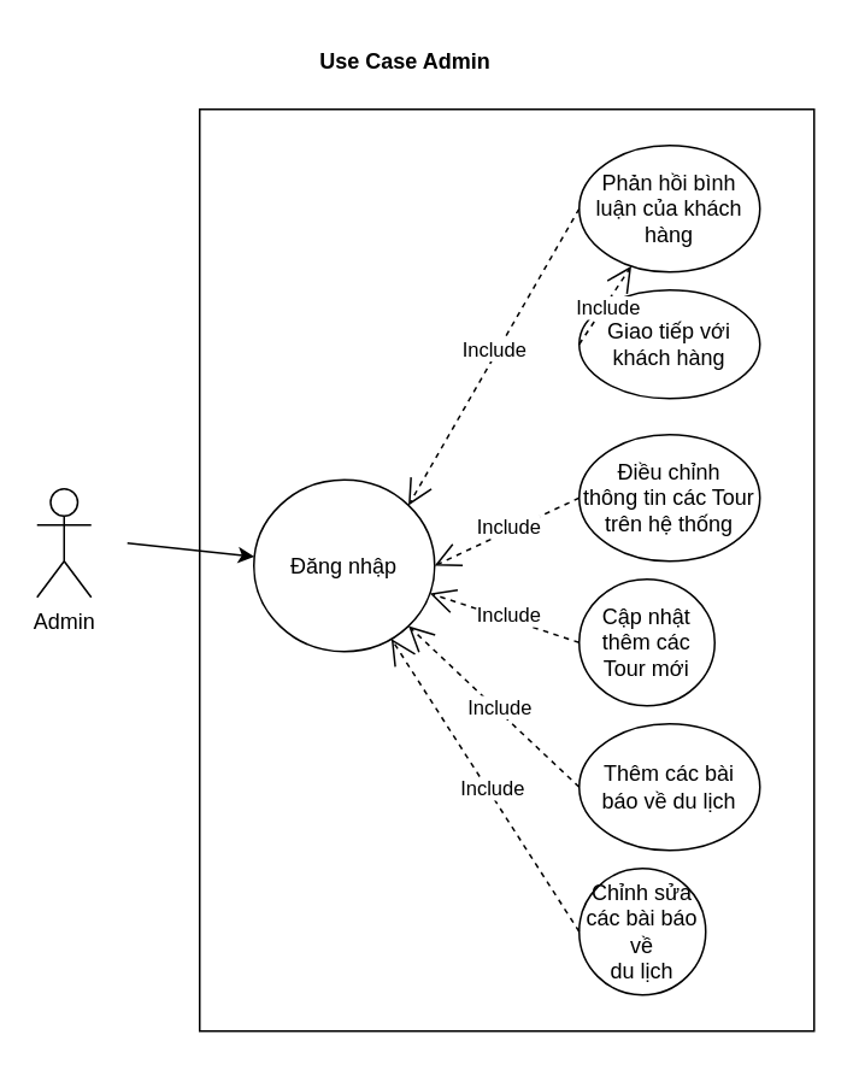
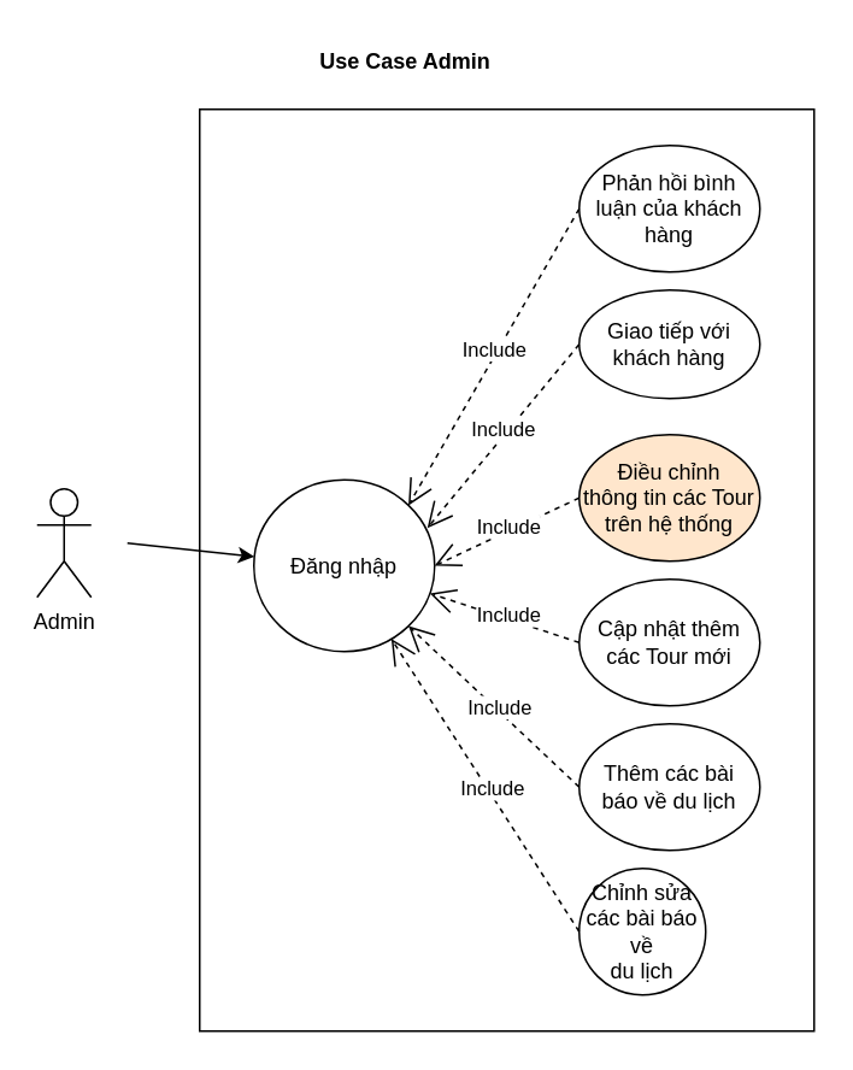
  <mxCell id="0" />
  <mxCell id="1" parent="0" />
  <mxCell id="2" value="&lt;span style=&quot;color: rgba(0 , 0 , 0 , 0) ; font-family: monospace ; font-size: 0px&quot;&gt;%3CmxGraphModel%3E%3Croot%3E%3CmxCell%20id%3D%220%22%2F%3E%3CmxCell%20id%3D%221%22%20parent%3D%220%22%2F%3E%3CmxCell%20id%3D%222%22%20value%3D%22Include%22%20style%3D%22endArrow%3Dopen%3BendSize%3D12%3Bdashed%3D1%3Bhtml%3D1%3BentryX%3D1%3BentryY%3D0.5%3BentryDx%3D0%3BentryDy%3D0%3BexitX%3D0%3BexitY%3D0.5%3BexitDx%3D0%3BexitDy%3D0%3B%22%20edge%3D%221%22%20parent%3D%221%22%3E%3CmxGeometry%20x%3D%22-0.042%22%20y%3D%22-2%22%20width%3D%22160%22%20relative%3D%221%22%20as%3D%22geometry%22%3E%3CmxPoint%20x%3D%22490%22%20y%3D%22235%22%20as%3D%22sourcePoint%22%2F%3E%3CmxPoint%20x%3D%22430%22%20y%3D%22300%22%20as%3D%22targetPoint%22%2F%3E%3CmxPoint%20as%3D%22offset%22%2F%3E%3C%2FmxGeometry%3E%3C%2FmxCell%3E%3C%2Froot%3E%3C%2FmxGraphModel%3E&lt;/span&gt;" style="rounded=0;whiteSpace=wrap;html=1;" parent="1" vertex="1"><mxGeometry x="110" y="60" width="340" height="510" as="geometry" /></mxCell>
  <mxCell id="3" value="Admin" style="shape=umlActor;verticalLabelPosition=bottom;verticalAlign=top;html=1;outlineConnect=0;" parent="1" vertex="1"><mxGeometry x="20" y="270" width="30" height="60" as="geometry" /></mxCell>
  <mxCell id="4" value="Đăng nhập" style="ellipse;whiteSpace=wrap;html=1;" parent="1" vertex="1"><mxGeometry x="140" y="265" width="100" height="95" as="geometry" /></mxCell>
  <mxCell id="5" value="" style="endArrow=classic;html=1;" parent="1" target="4" edge="1"><mxGeometry width="50" height="50" relative="1" as="geometry"><mxPoint x="70" y="300" as="sourcePoint" /><mxPoint x="60" y="285" as="targetPoint" /></mxGeometry></mxCell>
  <mxCell id="6" value="Phản hồi bình luận của khách hàng" style="ellipse;whiteSpace=wrap;html=1;" parent="1" vertex="1"><mxGeometry x="320" y="80" width="100" height="70" as="geometry" /></mxCell>
  <mxCell id="7" value="Include" style="endArrow=open;endSize=12;dashed=1;html=1;entryX=1;entryY=0;entryDx=0;entryDy=0;exitX=0;exitY=0.5;exitDx=0;exitDy=0;" parent="1" source="6" target="4" edge="1"><mxGeometry x="-0.042" y="-2" width="160" relative="1" as="geometry"><mxPoint x="250" y="320" as="sourcePoint" /><mxPoint x="410" y="320" as="targetPoint" /><mxPoint as="offset" /></mxGeometry></mxCell>
  <mxCell id="8" value="Giao tiếp với khách hàng" style="ellipse;whiteSpace=wrap;html=1;" parent="1" vertex="1"><mxGeometry x="320" y="160" width="100" height="60" as="geometry" /></mxCell>
- <mxCell id="9" value="Include" style="endArrow=open;endSize=12;dashed=1;html=1;exitX=0;exitY=0.5;exitDx=0;exitDy=0;" parent="1" source="8" target="6" edge="1"><mxGeometry x="-0.042" y="-2" width="160" relative="1" as="geometry"><mxPoint x="290" y="350" as="sourcePoint" /><mxPoint x="230" y="285" as="targetPoint" /><mxPoint as="offset" /></mxGeometry></mxCell>
- <mxCell id="10" value="Điều chỉnh &lt;br&gt;thông tin các Tour trên hệ thống" style="ellipse;whiteSpace=wrap;html=1;" parent="1" vertex="1"><mxGeometry x="320" y="240" width="100" height="70" as="geometry" /></mxCell>
+ <mxCell id="9" value="Include" style="endArrow=open;endSize=12;dashed=1;html=1;exitX=0;exitY=0.5;exitDx=0;exitDy=0;entryX=0.96;entryY=0.28;entryDx=0;entryDy=0;entryPerimeter=0;" parent="1" source="8" target="4" edge="1"><mxGeometry x="-0.042" y="-2" width="160" relative="1" as="geometry"><mxPoint x="290" y="350" as="sourcePoint" /><mxPoint x="230" y="285" as="targetPoint" /><mxPoint as="offset" /></mxGeometry></mxCell>
+ <mxCell id="10" value="Điều chỉnh &lt;br&gt;thông tin các Tour trên hệ thống" style="ellipse;whiteSpace=wrap;html=1;fillColor=#ffe6cc;" parent="1" vertex="1"><mxGeometry x="320" y="240" width="100" height="70" as="geometry" /></mxCell>
  <mxCell id="11" value="Include" style="endArrow=open;endSize=12;dashed=1;html=1;exitX=0;exitY=0.5;exitDx=0;exitDy=0;entryX=1;entryY=0.5;entryDx=0;entryDy=0;" parent="1" source="10" target="4" edge="1"><mxGeometry x="-0.042" y="-2" width="160" relative="1" as="geometry"><mxPoint x="308.8" y="300" as="sourcePoint" /><mxPoint x="224" y="377.99" as="targetPoint" /><mxPoint as="offset" /></mxGeometry></mxCell>
- <mxCell id="12" value="Cập nhật thêm các Tour mới" style="ellipse;whiteSpace=wrap;html=1;" parent="1" vertex="1"><mxGeometry x="320" y="320" width="75" height="70" as="geometry" /></mxCell>
+ <mxCell id="12" value="Cập nhật thêm các Tour mới" style="ellipse;whiteSpace=wrap;html=1;" parent="1" vertex="1"><mxGeometry x="320" y="320" width="100" height="70" as="geometry" /></mxCell>
  <mxCell id="13" value="Include" style="endArrow=open;endSize=12;dashed=1;html=1;exitX=0;exitY=0.5;exitDx=0;exitDy=0;" parent="1" source="12" target="4" edge="1"><mxGeometry x="-0.042" y="-2" width="160" relative="1" as="geometry"><mxPoint x="280" y="365" as="sourcePoint" /><mxPoint x="200" y="390" as="targetPoint" /><mxPoint as="offset" /></mxGeometry></mxCell>
  <mxCell id="14" value="Thêm các bài &lt;br&gt;báo về du lịch" style="ellipse;whiteSpace=wrap;html=1;" parent="1" vertex="1"><mxGeometry x="320" y="400" width="100" height="70" as="geometry" /></mxCell>
  <mxCell id="15" value="Include" style="endArrow=open;endSize=12;dashed=1;html=1;exitX=0;exitY=0.5;exitDx=0;exitDy=0;" parent="1" source="14" target="4" edge="1"><mxGeometry x="-0.042" y="-2" width="160" relative="1" as="geometry"><mxPoint x="311.21" y="426.9" as="sourcePoint" /><mxPoint x="224.001" y="390.004" as="targetPoint" /><mxPoint as="offset" /></mxGeometry></mxCell>
  <mxCell id="16" value="Chỉnh sửa &lt;br&gt;các bài báo về &lt;br&gt;du lịch" style="ellipse;whiteSpace=wrap;html=1;" parent="1" vertex="1"><mxGeometry x="320" y="480" width="70" height="70" as="geometry" /></mxCell>
  <mxCell id="17" value="Include" style="endArrow=open;endSize=12;dashed=1;html=1;exitX=0;exitY=0.5;exitDx=0;exitDy=0;" parent="1" source="16" target="4" edge="1"><mxGeometry x="-0.042" y="-2" width="160" relative="1" as="geometry"><mxPoint x="312.05" y="505.98" as="sourcePoint" /><mxPoint x="209.997" y="400.002" as="targetPoint" /><mxPoint as="offset" /></mxGeometry></mxCell>
  <mxCell id="18" value="Use Case Admin" style="text;align=center;fontStyle=1;verticalAlign=middle;spacingLeft=3;spacingRight=3;strokeColor=none;rotatable=0;points=[[0,0.5],[1,0.5]];portConstraint=eastwest;" parent="1" vertex="1"><mxGeometry x="184" y="20" width="80" height="26" as="geometry" /></mxCell>
